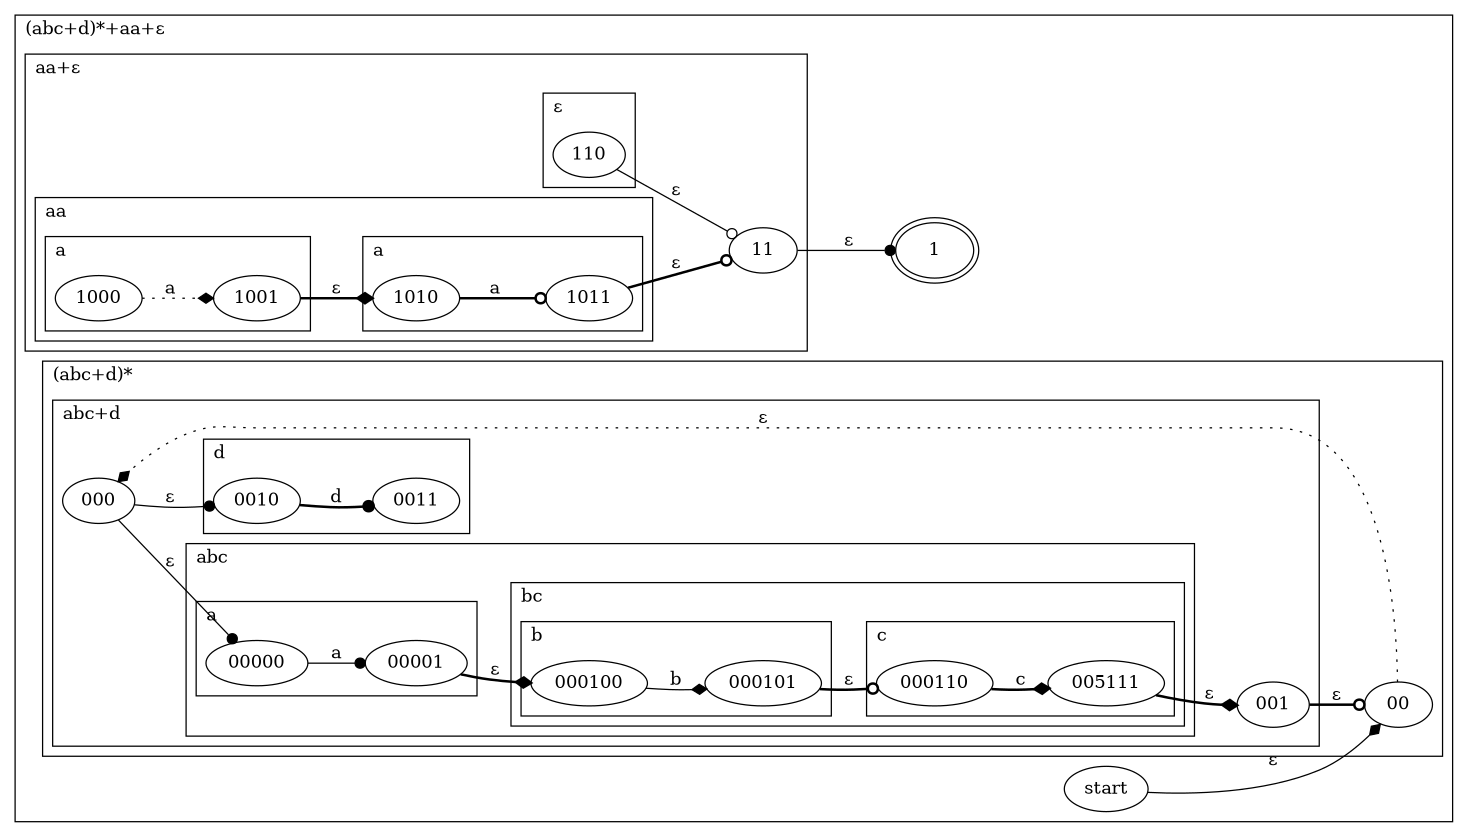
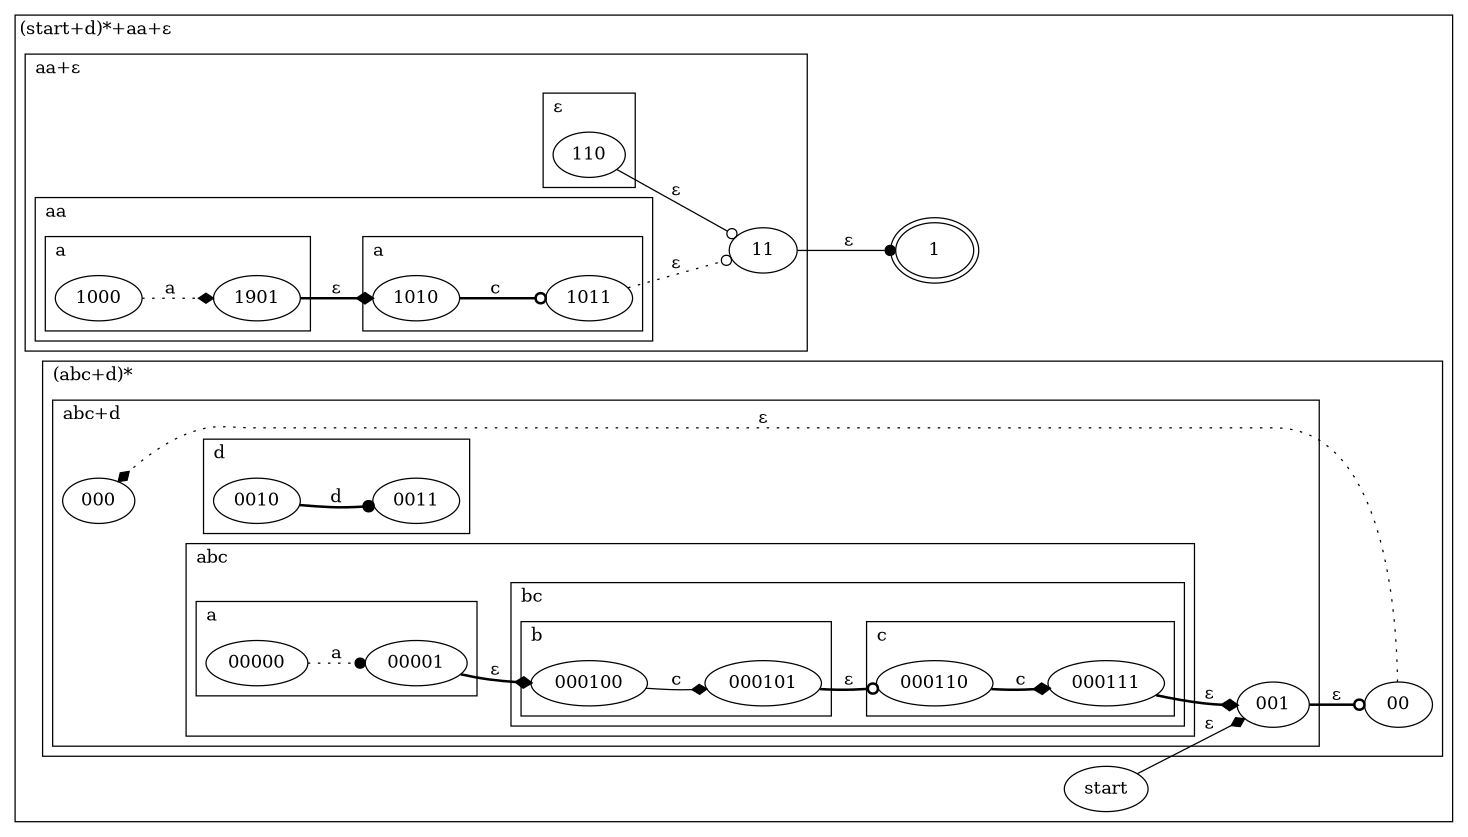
  digraph {
    labeljust=l
    rankdir=LR
    edge [arrowhead=diamond style=bold]
    00000
    00001
    000100
    000101
    000110
-   000111 [label=005111]
+   000111
    0010
    0011
    000
    001
    00
    110
    1000
-   1001
+   1001 [label=1901]
    1010
    1011
    11
    n18 [label=start]
    1 [peripheries=2]
    subgraph cluster_1 {
-     label="(abc+d)*+aa+ε"
+     label="(start+d)*+aa+ε"
      n18
      1
      subgraph cluster_2 {
        label="(abc+d)*"
        00
        subgraph cluster_3 {
          label="abc+d"
          000
          001
          subgraph cluster_4 {
            label=abc
            subgraph cluster_5 {
              label=a
              00000
              00001
            }
            subgraph cluster_6 {
              label=bc
              subgraph cluster_7 {
                label=b
                000100
                000101
              }
              subgraph cluster_8 {
                label=c
                000110
                000111
              }
            }
          }
          subgraph cluster_9 {
            label=d
            0010
            0011
          }
        }
      }
      subgraph cluster_10 {
        label="aa+ε"
        11
        subgraph cluster_11 {
          label="ε"
          110
        }
        subgraph cluster_12 {
          label=aa
          subgraph cluster_13 {
            label=a
            1000
            1001
          }
          subgraph cluster_14 {
            label=a
            1010
            1011
          }
        }
      }
    }
-   00000 -> 00001 [arrowhead=dot label=a style=solid]
+   00000 -> 00001 [arrowhead=dot label=a style=dotted]
    00001 -> 000100 [label="ε"]
-   000100 -> 000101 [label=b style=solid]
+   000100 -> 000101 [label=c style=solid]
    000101 -> 000110 [arrowhead=odot label="ε"]
    000110 -> 000111 [label=c]
    000111 -> 001 [label="ε"]
    0010 -> 0011 [arrowhead=dot label=d]
-   000 -> 00000 [arrowhead=dot label="ε" style=solid]
-   000 -> 0010 [arrowhead=dot label="ε" style=solid]
    001 -> 00 [arrowhead=odot label="ε"]
    00 -> 000 [label="ε" style=dotted]
    110 -> 11 [arrowhead=odot label="ε" style=solid]
    1000 -> 1001 [label=a style=dotted]
    1001 -> 1010 [label="ε"]
-   1010 -> 1011 [arrowhead=odot label=a]
-   1011 -> 11 [arrowhead=odot label="ε"]
+   1010 -> 1011 [arrowhead=odot label=c]
+   1011 -> 11 [arrowhead=odot label="ε" style=dotted]
    11 -> 1 [arrowhead=dot label="ε" style=solid]
-   n18 -> 00 [label="ε" style=solid]
+   n18 -> 001 [label="ε" style=solid]
  }
